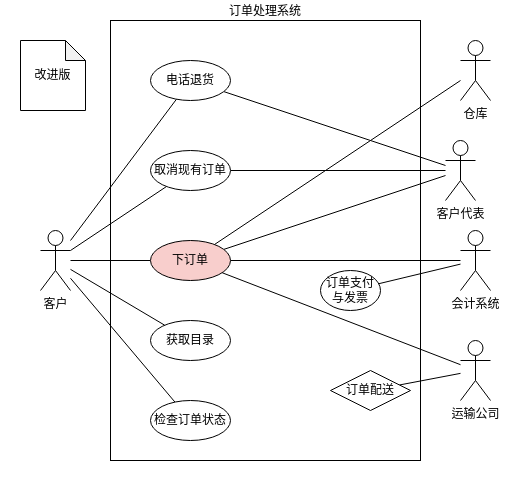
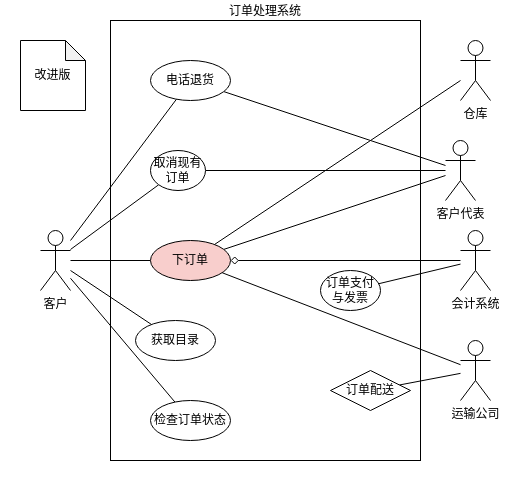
  <mxCell id="0" />
  <mxCell id="1" parent="0" />
  <mxCell id="2" value="订单处理系统" style="rounded=0;whiteSpace=wrap;html=1;labelPosition=center;verticalLabelPosition=top;align=center;verticalAlign=bottom;" vertex="1" parent="1"><mxGeometry x="110" y="20" width="310" height="440" as="geometry" /></mxCell>
  <mxCell id="3" style="rounded=0;orthogonalLoop=1;jettySize=auto;html=1;endArrow=none;endFill=0;" edge="1" parent="1" source="8" target="21"><mxGeometry relative="1" as="geometry" /></mxCell>
  <mxCell id="4" style="rounded=0;orthogonalLoop=1;jettySize=auto;html=1;strokeColor=default;align=center;verticalAlign=middle;fontFamily=Helvetica;fontSize=11;fontColor=default;labelBackgroundColor=default;endArrow=none;endFill=0;" edge="1" parent="1" source="8" target="22"><mxGeometry relative="1" as="geometry" /></mxCell>
  <mxCell id="5" style="rounded=0;orthogonalLoop=1;jettySize=auto;html=1;strokeColor=default;align=center;verticalAlign=middle;fontFamily=Helvetica;fontSize=11;fontColor=default;labelBackgroundColor=default;endArrow=none;endFill=0;" edge="1" parent="1" source="8" target="23"><mxGeometry relative="1" as="geometry" /></mxCell>
  <mxCell id="6" style="rounded=0;orthogonalLoop=1;jettySize=auto;html=1;endArrow=none;endFill=0;" edge="1" parent="1" source="8" target="25"><mxGeometry relative="1" as="geometry" /></mxCell>
  <mxCell id="7" style="rounded=0;orthogonalLoop=1;jettySize=auto;html=1;endArrow=none;endFill=0;" edge="1" parent="1" source="8" target="24"><mxGeometry relative="1" as="geometry" /></mxCell>
  <mxCell id="8" value="客户" style="shape=umlActor;verticalLabelPosition=bottom;verticalAlign=top;html=1;" vertex="1" parent="1"><mxGeometry x="40" y="230" width="30" height="60" as="geometry" /></mxCell>
  <mxCell id="9" style="rounded=0;orthogonalLoop=1;jettySize=auto;html=1;endArrow=none;endFill=0;" edge="1" parent="1" source="10" target="21"><mxGeometry relative="1" as="geometry" /></mxCell>
  <mxCell id="10" value="仓库" style="shape=umlActor;verticalLabelPosition=bottom;verticalAlign=top;html=1;" vertex="1" parent="1"><mxGeometry x="460" y="40" width="30" height="60" as="geometry" /></mxCell>
  <mxCell id="11" style="rounded=0;orthogonalLoop=1;jettySize=auto;html=1;endArrow=none;endFill=0;" edge="1" parent="1" source="14" target="21"><mxGeometry relative="1" as="geometry" /></mxCell>
  <mxCell id="12" style="rounded=0;orthogonalLoop=1;jettySize=auto;html=1;endArrow=none;endFill=0;" edge="1" parent="1" source="14" target="24"><mxGeometry relative="1" as="geometry" /></mxCell>
  <mxCell id="13" style="rounded=0;orthogonalLoop=1;jettySize=auto;html=1;endArrow=none;endFill=0;" edge="1" parent="1" source="14" target="23"><mxGeometry relative="1" as="geometry" /></mxCell>
  <mxCell id="14" value="客户代表" style="shape=umlActor;verticalLabelPosition=bottom;verticalAlign=top;html=1;" vertex="1" parent="1"><mxGeometry x="445" y="140" width="30" height="60" as="geometry" /></mxCell>
- <mxCell id="15" style="rounded=0;orthogonalLoop=1;jettySize=auto;html=1;endArrow=none;endFill=0;" edge="1" parent="1" source="17" target="21"><mxGeometry relative="1" as="geometry" /></mxCell>
+ <mxCell id="15" style="rounded=0;orthogonalLoop=1;jettySize=auto;html=1;endArrow=diamond;endFill=0;" edge="1" parent="1" source="17" target="21"><mxGeometry relative="1" as="geometry" /></mxCell>
  <mxCell id="16" style="rounded=0;orthogonalLoop=1;jettySize=auto;html=1;endArrow=none;endFill=0;" edge="1" parent="1" source="17" target="27"><mxGeometry relative="1" as="geometry" /></mxCell>
  <mxCell id="17" value="会计系统" style="shape=umlActor;verticalLabelPosition=bottom;verticalAlign=top;html=1;" vertex="1" parent="1"><mxGeometry x="460" y="230" width="30" height="60" as="geometry" /></mxCell>
  <mxCell id="18" style="rounded=0;orthogonalLoop=1;jettySize=auto;html=1;endArrow=none;endFill=0;" edge="1" parent="1" source="20" target="26"><mxGeometry relative="1" as="geometry" /></mxCell>
  <mxCell id="19" style="rounded=0;orthogonalLoop=1;jettySize=auto;html=1;endArrow=none;endFill=0;" edge="1" parent="1" source="20" target="21"><mxGeometry relative="1" as="geometry" /></mxCell>
  <mxCell id="20" value="运输公司" style="shape=umlActor;verticalLabelPosition=bottom;verticalAlign=top;html=1;" vertex="1" parent="1"><mxGeometry x="460" y="340" width="30" height="60" as="geometry" /></mxCell>
  <mxCell id="21" value="下订单" style="ellipse;whiteSpace=wrap;html=1;fillColor=#f8cecc;" vertex="1" parent="1"><mxGeometry x="150" y="240" width="80" height="40" as="geometry" /></mxCell>
  <mxCell id="22" value="检查订单状态" style="ellipse;whiteSpace=wrap;html=1;" vertex="1" parent="1"><mxGeometry x="150" y="400" width="80" height="40" as="geometry" /></mxCell>
- <mxCell id="23" value="取消现有订单" style="ellipse;whiteSpace=wrap;html=1;" vertex="1" parent="1"><mxGeometry x="150" y="150" width="80" height="40" as="geometry" /></mxCell>
+ <mxCell id="23" value="取消现有订单" style="ellipse;whiteSpace=wrap;html=1;" vertex="1" parent="1"><mxGeometry x="150" y="150" width="55" height="40" as="geometry" /></mxCell>
  <mxCell id="24" value="电话退货" style="ellipse;whiteSpace=wrap;html=1;" vertex="1" parent="1"><mxGeometry x="150" y="60" width="80" height="40" as="geometry" /></mxCell>
- <mxCell id="25" value="获取目录" style="ellipse;whiteSpace=wrap;html=1;" vertex="1" parent="1"><mxGeometry x="150" y="320" width="80" height="40" as="geometry" /></mxCell>
+ <mxCell id="25" value="获取目录" style="ellipse;whiteSpace=wrap;html=1;" vertex="1" parent="1"><mxGeometry x="135" y="320" width="80" height="40" as="geometry" /></mxCell>
  <mxCell id="26" value="订单配送" style="rhombus;whiteSpace=wrap;html=1;" vertex="1" parent="1"><mxGeometry x="330" y="370" width="80" height="40" as="geometry" /></mxCell>
  <mxCell id="27" value="订单支付与发票" style="ellipse;whiteSpace=wrap;html=1;strokeColor=default;align=center;verticalAlign=middle;fontFamily=Helvetica;fontSize=12;fontColor=default;fillColor=default;" vertex="1" parent="1"><mxGeometry x="320" y="270" width="60" height="40" as="geometry" /></mxCell>
  <mxCell id="28" value="改进版" style="shape=note;whiteSpace=wrap;html=1;backgroundOutline=1;darkOpacity=0.05;size=20;" vertex="1" parent="1"><mxGeometry x="20" y="40" width="65" height="70" as="geometry" /></mxCell>
